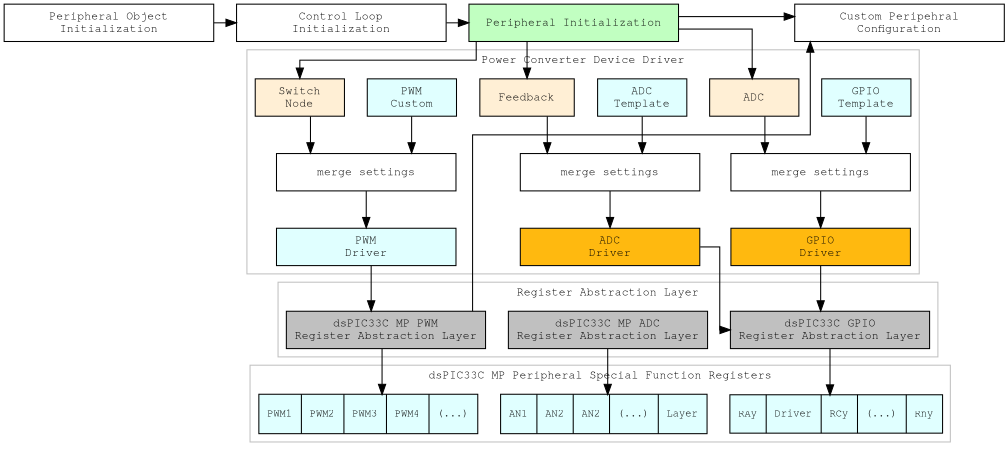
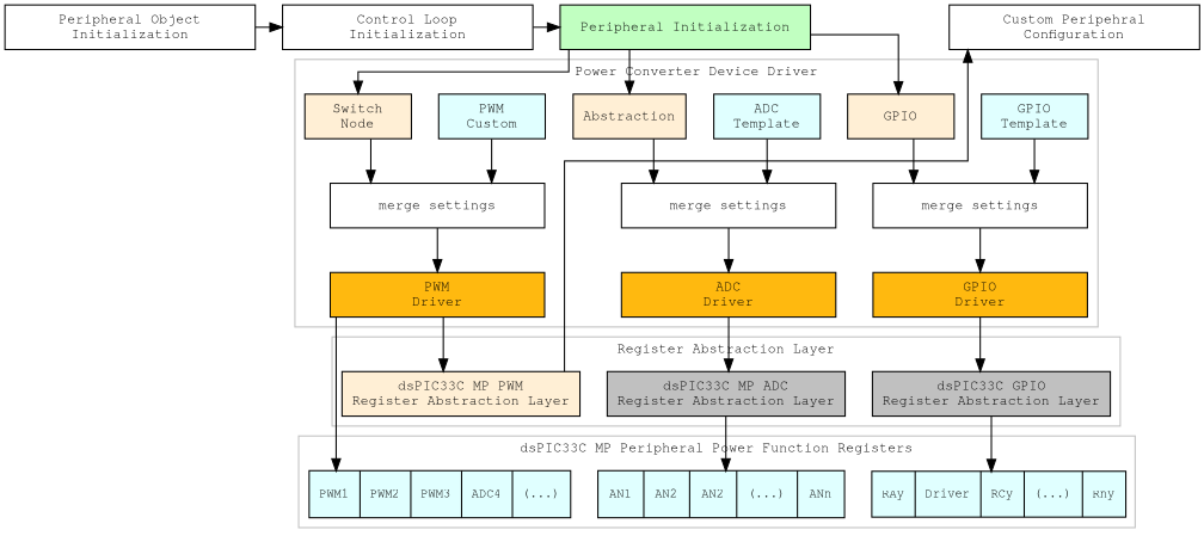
  digraph {
    compound=true
    fontname="Consolas, 'Courier New', Courier, Sans-Serif"
    fontsize=11
    nodesep=0.3
    rankdir=TB
    ranksep=0.5
    splines=ortho
    node [fillcolor=white fontcolor=black fontname="Consolas, 'Courier New', Courier, Sans-Serif" fontsize=11 shape=box style=filled]
    n1 [label="Peripheral Object\nInitialization" width=2.8]
    n2 [label="Control Loop\nInitialization" width=2.8]
    n3 [fillcolor=darkseagreen1 label="Peripheral Initialization" width=2.8]
    n4 [label="Custom Peripehral\nConfiguration" width=2.8]
    n5 [fillcolor=lightcyan label="PWM\nCustom" width=1.2]
    n6 [fillcolor=lightcyan label="ADC\nTemplate" width=1.2]
    n7 [fillcolor=lightcyan label="GPIO\nTemplate" width=1.2]
    n8 [fillcolor=papayawhip label="Switch\nNode" width=1.2]
-   n9 [fillcolor=papayawhip label=Feedback width=1.2]
-   n10 [fillcolor=papayawhip label=ADC width=1.2]
+   n9 [fillcolor=papayawhip label=Abstraction width=1.2]
+   n10 [fillcolor=papayawhip label=GPIO width=1.2]
    n11 [label="merge settings" width=2.4]
    n12 [label="merge settings" width=2.4]
    n13 [label="merge settings" width=2.4]
-   n14 [fillcolor=lightcyan label="PWM\nDriver" width=2.4]
+   n14 [fillcolor=darkgoldenrod1 label="PWM\nDriver" width=2.4]
    n15 [fillcolor=darkgoldenrod1 label="ADC\nDriver" width=2.4]
    n16 [fillcolor=darkgoldenrod1 label="GPIO\nDriver" width=2.4]
-   n17 [fillcolor=grey label="dsPIC33C MP PWM\nRegister Abstraction Layer" width=2.4]
+   n17 [fillcolor=papayawhip label="dsPIC33C MP PWM\nRegister Abstraction Layer" width=2.4]
    n18 [fillcolor=grey label="dsPIC33C MP ADC\nRegister Abstraction Layer" width=2.4]
    n19 [fillcolor=grey label="dsPIC33C GPIO\nRegister Abstraction Layer" width=2.4]
-   n20 [fillcolor=lightcyan fontsize=10 label="<f0> PWM1 | <f1> PWM2 | <f2> PWM3 | <f3> PWM4 | <f4> (...)" shape=record width=2.4]
-   n21 [fillcolor=lightcyan fontsize=10 label="<f0> AN1 | <f1> AN2 | <f2> AN2 | <f3> (...) | <f4> Layer" shape=record width=2.4]
+   n20 [fillcolor=lightcyan fontsize=10 label="<f0> PWM1 | <f1> PWM2 | <f2> PWM3 | <f3> ADC4 | <f4> (...)" shape=record width=2.4]
+   n21 [fillcolor=lightcyan fontsize=10 label="<f0> AN1 | <f1> AN2 | <f2> AN2 | <f3> (...) | <f4> ANn" shape=record width=2.4]
    n22 [fillcolor=lightcyan fontsize=10 label="<f0> RAy | <f1> Driver | <f2> RCy | <f3> (...) | <f4> Rny" shape=record width=2.4]
    subgraph sub_1 {
      color=grey
      label="Application Layer Initialization"
      rank=same
      n1
      n2
      n3
      n4
    }
    subgraph cluster_2 {
      color=grey
      label="Power Converter Device Driver"
      n5
      n6
      n7
      n8
      n9
      n10
      n11
      n12
      n13
      n14
      n15
      n16
    }
    subgraph cluster_3 {
      color=grey
      label="Register Abstraction Layer"
      rank=same
      n17
      n18
      n19
    }
    subgraph cluster_4 {
      color=grey
-     label="dsPIC33C MP Peripheral Special Function Registers"
+     label="dsPIC33C MP Peripheral Power Function Registers"
      n20
      n21
      n22
    }
    n1 -> n2
    n2 -> n3
-   n3 -> n4
    n3 -> n8
    n3 -> n9
    n3 -> n10
    n5 -> n13
    n6 -> n12
    n7 -> n11
    n8 -> n13
    n9 -> n12
    n10 -> n11
    n11 -> n16
    n12 -> n15
    n13 -> n14
    n14 -> n17
-   n15 -> n19
+   n15 -> n18
    n16 -> n19
    n17 -> n4
-   n17 -> n20
+   n14 -> n20
    n18 -> n21
    n19 -> n22
  }
